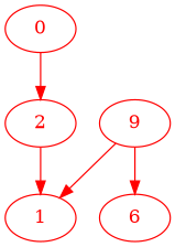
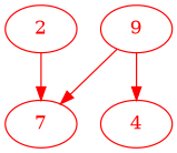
  digraph {
    node [color=red fontcolor=red]
    edge [color=red]
-   0
    2
-   7 [label=1]
+   7
    9
-   4 [label=6]
-   0 -> 2
+   4
    2 -> 7
    9 -> 7
    9 -> 4
  }
